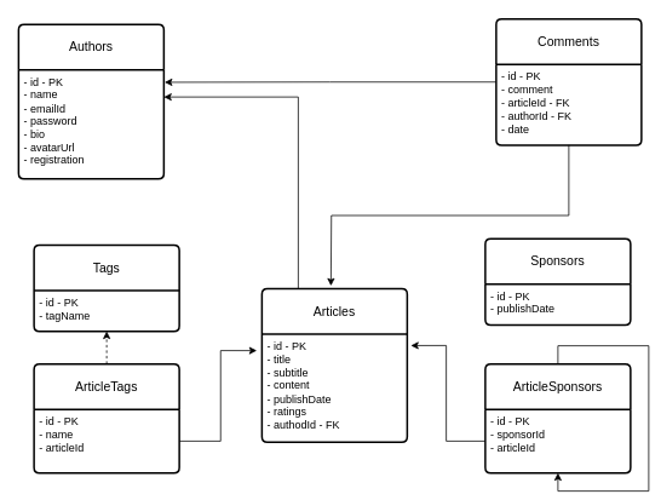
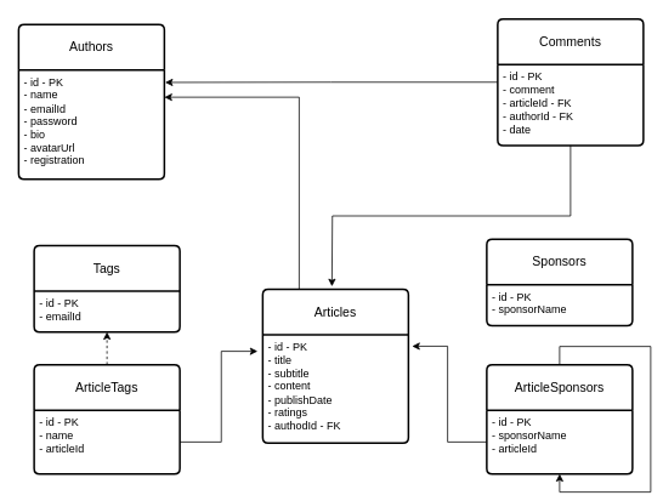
  <mxCell id="0" />
  <mxCell id="1" parent="0" />
  <mxCell id="2" value="Authors" style="swimlane;childLayout=stackLayout;horizontal=1;startSize=50;horizontalStack=0;rounded=1;fontSize=14;fontStyle=0;strokeWidth=2;resizeParent=0;resizeLast=1;shadow=0;dashed=0;align=center;arcSize=4;whiteSpace=wrap;html=1;" vertex="1" parent="1"><mxGeometry x="20" y="26" width="160" height="170" as="geometry" /></mxCell>
  <mxCell id="3" value="- id - PK&lt;br&gt;- name&lt;br&gt;- emailId&lt;br&gt;- password&lt;br&gt;- bio&lt;br&gt;- avatarUrl&lt;br&gt;- registration" style="align=left;strokeColor=none;fillColor=none;spacingLeft=4;fontSize=12;verticalAlign=top;resizable=0;rotatable=0;part=1;html=1;" vertex="1" parent="2"><mxGeometry y="50" width="160" height="120" as="geometry" /></mxCell>
  <mxCell id="4" style="edgeStyle=orthogonalEdgeStyle;rounded=0;orthogonalLoop=1;jettySize=auto;html=1;entryX=1.005;entryY=0.115;entryDx=0;entryDy=0;entryPerimeter=0;" edge="1" parent="1" source="5" target="3"><mxGeometry relative="1" as="geometry" /></mxCell>
  <mxCell id="5" value="Comments" style="swimlane;childLayout=stackLayout;horizontal=1;startSize=50;horizontalStack=0;rounded=1;fontSize=14;fontStyle=0;strokeWidth=2;resizeParent=0;resizeLast=1;shadow=0;dashed=0;align=center;arcSize=4;whiteSpace=wrap;html=1;" vertex="1" parent="1"><mxGeometry x="546" y="20" width="160" height="139" as="geometry" /></mxCell>
  <mxCell id="6" value="- id - PK&lt;br&gt;- comment&lt;br&gt;- articleId - FK&lt;br&gt;- authorId - FK&lt;br&gt;- date" style="align=left;strokeColor=none;fillColor=none;spacingLeft=4;fontSize=12;verticalAlign=top;resizable=0;rotatable=0;part=1;html=1;" vertex="1" parent="5"><mxGeometry y="50" width="160" height="89" as="geometry" /></mxCell>
  <mxCell id="7" style="edgeStyle=orthogonalEdgeStyle;rounded=0;orthogonalLoop=1;jettySize=auto;html=1;exitX=0.25;exitY=0;exitDx=0;exitDy=0;entryX=1;entryY=0.25;entryDx=0;entryDy=0;" edge="1" parent="1" source="8" target="3"><mxGeometry relative="1" as="geometry" /></mxCell>
  <mxCell id="8" value="Articles" style="swimlane;childLayout=stackLayout;horizontal=1;startSize=50;horizontalStack=0;rounded=1;fontSize=14;fontStyle=0;strokeWidth=2;resizeParent=0;resizeLast=1;shadow=0;dashed=0;align=center;arcSize=4;whiteSpace=wrap;html=1;" vertex="1" parent="1"><mxGeometry x="288" y="317" width="160" height="169" as="geometry" /></mxCell>
  <mxCell id="9" value="- id - PK&lt;br&gt;- title&lt;br&gt;- subtitle&lt;br&gt;- content&lt;br&gt;- publishDate&lt;br&gt;- ratings&lt;br&gt;- authodId - FK" style="align=left;strokeColor=none;fillColor=none;spacingLeft=4;fontSize=12;verticalAlign=top;resizable=0;rotatable=0;part=1;html=1;" vertex="1" parent="8"><mxGeometry y="50" width="160" height="119" as="geometry" /></mxCell>
  <mxCell id="10" value="Tags" style="swimlane;childLayout=stackLayout;horizontal=1;startSize=50;horizontalStack=0;rounded=1;fontSize=14;fontStyle=0;strokeWidth=2;resizeParent=0;resizeLast=1;shadow=0;dashed=0;align=center;arcSize=4;whiteSpace=wrap;html=1;" vertex="1" parent="1"><mxGeometry x="37" y="269" width="160" height="95" as="geometry" /></mxCell>
- <mxCell id="11" value="- id - PK&lt;br&gt;- tagName" style="align=left;strokeColor=none;fillColor=none;spacingLeft=4;fontSize=12;verticalAlign=top;resizable=0;rotatable=0;part=1;html=1;" vertex="1" parent="10"><mxGeometry y="50" width="160" height="45" as="geometry" /></mxCell>
+ <mxCell id="11" value="- id - PK&lt;br&gt;- emailId" style="align=left;strokeColor=none;fillColor=none;spacingLeft=4;fontSize=12;verticalAlign=top;resizable=0;rotatable=0;part=1;html=1;" vertex="1" parent="10"><mxGeometry y="50" width="160" height="45" as="geometry" /></mxCell>
  <mxCell id="12" style="edgeStyle=orthogonalEdgeStyle;rounded=0;orthogonalLoop=1;jettySize=auto;html=1;exitX=0.5;exitY=0;exitDx=0;exitDy=0;entryX=0.5;entryY=1;entryDx=0;entryDy=0;dashed=1;" edge="1" parent="1" source="13" target="11"><mxGeometry relative="1" as="geometry" /></mxCell>
  <mxCell id="13" value="ArticleTags" style="swimlane;childLayout=stackLayout;horizontal=1;startSize=50;horizontalStack=0;rounded=1;fontSize=14;fontStyle=0;strokeWidth=2;resizeParent=0;resizeLast=1;shadow=0;dashed=0;align=center;arcSize=4;whiteSpace=wrap;html=1;" vertex="1" parent="1"><mxGeometry x="37" y="400" width="160" height="120" as="geometry" /></mxCell>
  <mxCell id="14" value="- id - PK&lt;br&gt;- name&lt;br&gt;- articleId" style="align=left;strokeColor=none;fillColor=none;spacingLeft=4;fontSize=12;verticalAlign=top;resizable=0;rotatable=0;part=1;html=1;" vertex="1" parent="13"><mxGeometry y="50" width="160" height="70" as="geometry" /></mxCell>
  <mxCell id="15" value="Sponsors" style="swimlane;childLayout=stackLayout;horizontal=1;startSize=50;horizontalStack=0;rounded=1;fontSize=14;fontStyle=0;strokeWidth=2;resizeParent=0;resizeLast=1;shadow=0;dashed=0;align=center;arcSize=4;whiteSpace=wrap;html=1;" vertex="1" parent="1"><mxGeometry x="534" y="262" width="160" height="95" as="geometry" /></mxCell>
- <mxCell id="16" value="- id - PK&lt;br&gt;- publishDate" style="align=left;strokeColor=none;fillColor=none;spacingLeft=4;fontSize=12;verticalAlign=top;resizable=0;rotatable=0;part=1;html=1;" vertex="1" parent="15"><mxGeometry y="50" width="160" height="45" as="geometry" /></mxCell>
+ <mxCell id="16" value="- id - PK&lt;br&gt;- sponsorName" style="align=left;strokeColor=none;fillColor=none;spacingLeft=4;fontSize=12;verticalAlign=top;resizable=0;rotatable=0;part=1;html=1;" vertex="1" parent="15"><mxGeometry y="50" width="160" height="45" as="geometry" /></mxCell>
  <mxCell id="17" style="edgeStyle=orthogonalEdgeStyle;rounded=0;orthogonalLoop=1;jettySize=auto;html=1;exitX=0.5;exitY=0;exitDx=0;exitDy=0;" edge="1" parent="1" source="18" target="19"><mxGeometry relative="1" as="geometry" /></mxCell>
  <mxCell id="18" value="ArticleSponsors" style="swimlane;childLayout=stackLayout;horizontal=1;startSize=50;horizontalStack=0;rounded=1;fontSize=14;fontStyle=0;strokeWidth=2;resizeParent=0;resizeLast=1;shadow=0;dashed=0;align=center;arcSize=4;whiteSpace=wrap;html=1;" vertex="1" parent="1"><mxGeometry x="534" y="400" width="160" height="120" as="geometry" /></mxCell>
- <mxCell id="19" value="- id - PK&lt;br&gt;- sponsorId&lt;br&gt;- articleId" style="align=left;strokeColor=none;fillColor=none;spacingLeft=4;fontSize=12;verticalAlign=top;resizable=0;rotatable=0;part=1;html=1;" vertex="1" parent="18"><mxGeometry y="50" width="160" height="70" as="geometry" /></mxCell>
+ <mxCell id="19" value="- id - PK&lt;br&gt;- sponsorName&lt;br&gt;- articleId" style="align=left;strokeColor=none;fillColor=none;spacingLeft=4;fontSize=12;verticalAlign=top;resizable=0;rotatable=0;part=1;html=1;" vertex="1" parent="18"><mxGeometry y="50" width="160" height="70" as="geometry" /></mxCell>
  <mxCell id="20" style="edgeStyle=orthogonalEdgeStyle;rounded=0;orthogonalLoop=1;jettySize=auto;html=1;exitX=0.5;exitY=1;exitDx=0;exitDy=0;" edge="1" parent="1" source="6"><mxGeometry relative="1" as="geometry"><mxPoint x="364" y="314" as="targetPoint" /></mxGeometry></mxCell>
  <mxCell id="21" style="edgeStyle=orthogonalEdgeStyle;rounded=0;orthogonalLoop=1;jettySize=auto;html=1;exitX=1;exitY=0.5;exitDx=0;exitDy=0;entryX=-0.035;entryY=0.154;entryDx=0;entryDy=0;entryPerimeter=0;" edge="1" parent="1" source="14" target="9"><mxGeometry relative="1" as="geometry" /></mxCell>
  <mxCell id="22" style="edgeStyle=orthogonalEdgeStyle;rounded=0;orthogonalLoop=1;jettySize=auto;html=1;exitX=0;exitY=0.5;exitDx=0;exitDy=0;entryX=1.025;entryY=0.107;entryDx=0;entryDy=0;entryPerimeter=0;" edge="1" parent="1" source="19" target="9"><mxGeometry relative="1" as="geometry" /></mxCell>
